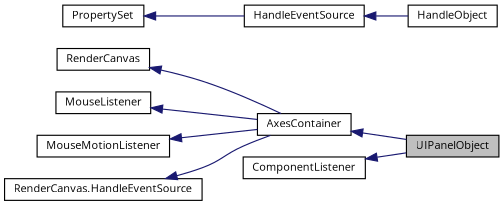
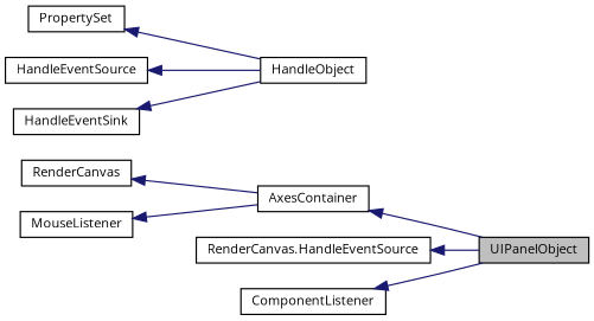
  digraph {
    fontname="Open Sans"
    rankdir=LR
    node [color=black fillcolor=white fontname="Open Sans" fontsize=10 shape=record style=filled]
    edge [color=midnightblue dir=back fontname="Open Sans" fontsize=10 labelfontname=FreeSans labelfontsize=10 style=solid]
    n1 [fillcolor=grey75 fontcolor=black height=0.2 label=UIPanelObject width=0.4]
    n2 [height=0.2 label=AxesContainer width=0.4]
    n3 [height=0.2 label=HandleObject width=0.4]
    n4 [height=0.2 label=PropertySet width=0.4]
    n5 [height=0.2 label=HandleEventSource width=0.4]
+   n6 [height=0.2 label=HandleEventSink width=0.4]
    n7 [height=0.2 label=RenderCanvas width=0.4]
    n8 [height=0.2 label=MouseListener width=0.4]
-   n9 [height=0.2 label=MouseMotionListener width=0.4]
    n10 [height=0.2 label="RenderCanvas.HandleEventSource" width=0.4]
    n11 [height=0.2 label=ComponentListener width=0.4]
    n2 -> n1
-   n4 -> n5
+   n4 -> n3
    n5 -> n3
+   n6 -> n3
    n7 -> n2
    n8 -> n2
-   n9 -> n2
-   n10 -> n2
+   n10 -> n1
    n11 -> n1
  }
